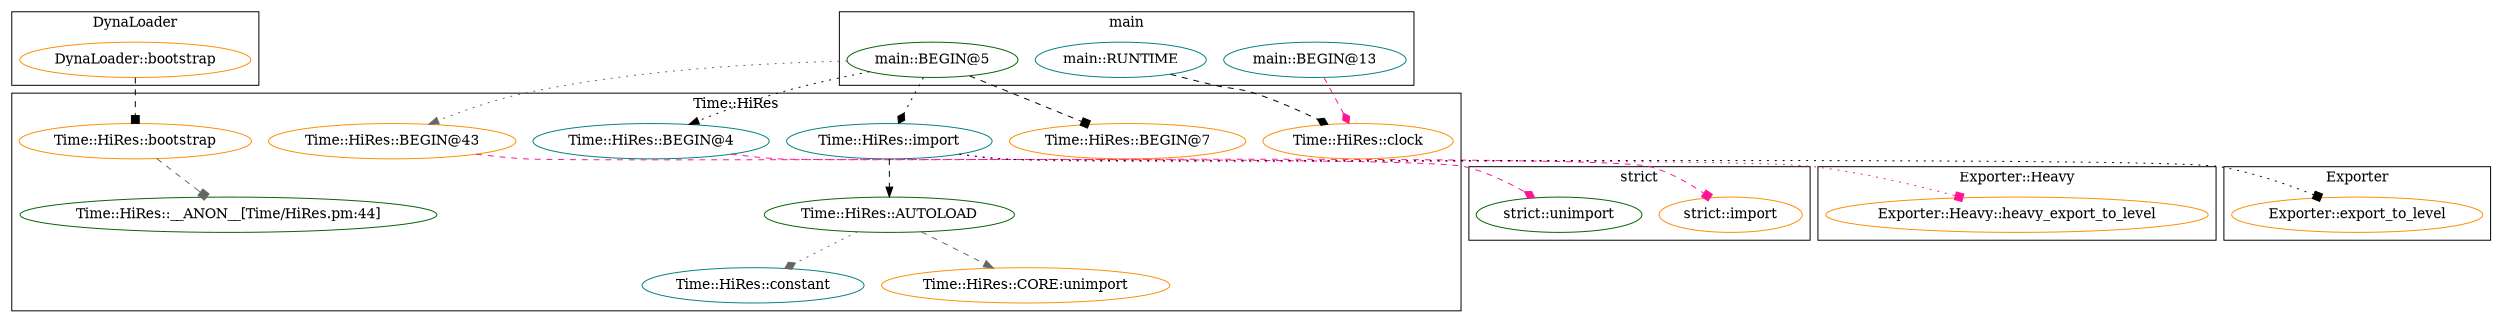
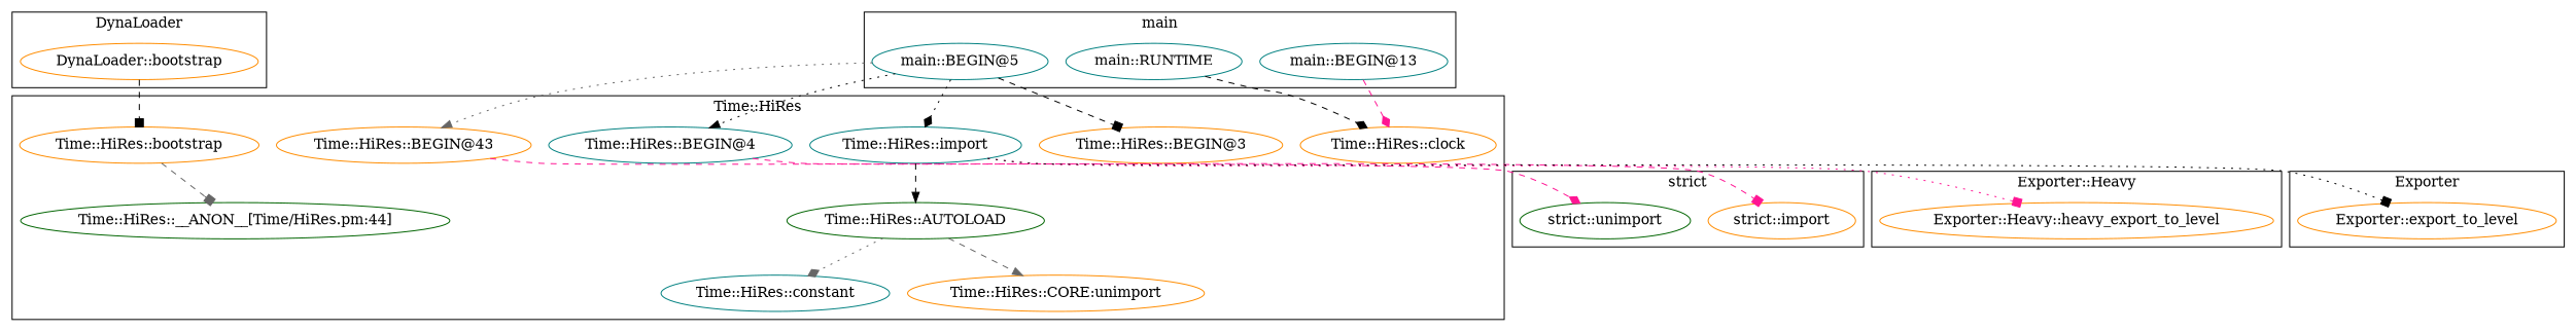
  digraph {
    node [color=darkorange]
    edge [arrowhead=box color=black style=dashed]
    "strict::import"
    "strict::unimport" [color=darkgreen]
    "DynaLoader::bootstrap"
    "Exporter::Heavy::heavy_export_to_level"
    "Exporter::export_to_level"
    "main::BEGIN@13" [color=teal]
    "main::RUNTIME" [color=teal]
-   "main::BEGIN@5" [color=darkgreen]
+   "main::BEGIN@5" [color=teal]
    "Time::HiRes::constant" [color=teal]
    "Time::HiRes::BEGIN@43"
    "Time::HiRes::clock"
    "Time::HiRes::__ANON__[Time/HiRes.pm:44]" [color=darkgreen]
    n13 [label="Time::HiRes::CORE:unimport"]
    "Time::HiRes::BEGIN@4" [color=teal]
    "Time::HiRes::AUTOLOAD" [color=darkgreen]
-   "Time::HiRes::BEGIN@3" [label="Time::HiRes::BEGIN@7"]
+   "Time::HiRes::BEGIN@3"
    "Time::HiRes::import" [color=teal]
    "Time::HiRes::bootstrap"
    subgraph cluster_1 {
      label="strict"
      "strict::import"
      "strict::unimport"
    }
    subgraph cluster_2 {
      label=DynaLoader
      "DynaLoader::bootstrap"
    }
    subgraph cluster_3 {
      label="Exporter::Heavy"
      "Exporter::Heavy::heavy_export_to_level"
    }
    subgraph cluster_4 {
      label=Exporter
      "Exporter::export_to_level"
    }
    subgraph cluster_5 {
      label=main
      "main::BEGIN@13"
      "main::RUNTIME"
      "main::BEGIN@5"
    }
    subgraph cluster_6 {
      label="Time::HiRes"
      "Time::HiRes::constant"
      "Time::HiRes::BEGIN@43"
      "Time::HiRes::clock"
      "Time::HiRes::__ANON__[Time/HiRes.pm:44]"
      n13
      "Time::HiRes::BEGIN@4"
      "Time::HiRes::AUTOLOAD"
      "Time::HiRes::BEGIN@3"
      "Time::HiRes::import"
      "Time::HiRes::bootstrap"
    }
    "DynaLoader::bootstrap" -> "Time::HiRes::bootstrap"
    "main::BEGIN@13" -> "Time::HiRes::clock" [arrowhead=diamond color=deeppink]
    "main::RUNTIME" -> "Time::HiRes::clock" [arrowhead=diamond]
    "main::BEGIN@5" -> "Time::HiRes::BEGIN@43" [arrowhead=normal color=gray40 style=dotted]
    "main::BEGIN@5" -> "Time::HiRes::BEGIN@4" [arrowhead=normal style=dotted]
    "main::BEGIN@5" -> "Time::HiRes::BEGIN@3"
    "main::BEGIN@5" -> "Time::HiRes::import" [arrowhead=diamond style=dotted]
    "Time::HiRes::BEGIN@43" -> "strict::unimport" [arrowhead=diamond color=deeppink]
    "Time::HiRes::BEGIN@4" -> "strict::import" [color=deeppink]
    "Time::HiRes::AUTOLOAD" -> "Time::HiRes::constant" [arrowhead=diamond color=gray40 style=dotted]
    "Time::HiRes::AUTOLOAD" -> n13 [arrowhead=normal color=gray40]
    "Time::HiRes::import" -> "Exporter::Heavy::heavy_export_to_level" [color=deeppink style=dotted]
    "Time::HiRes::import" -> "Exporter::export_to_level" [style=dotted]
    "Time::HiRes::import" -> "Time::HiRes::AUTOLOAD" [arrowhead=normal]
    "Time::HiRes::bootstrap" -> "Time::HiRes::__ANON__[Time/HiRes.pm:44]" [color=gray40]
  }
